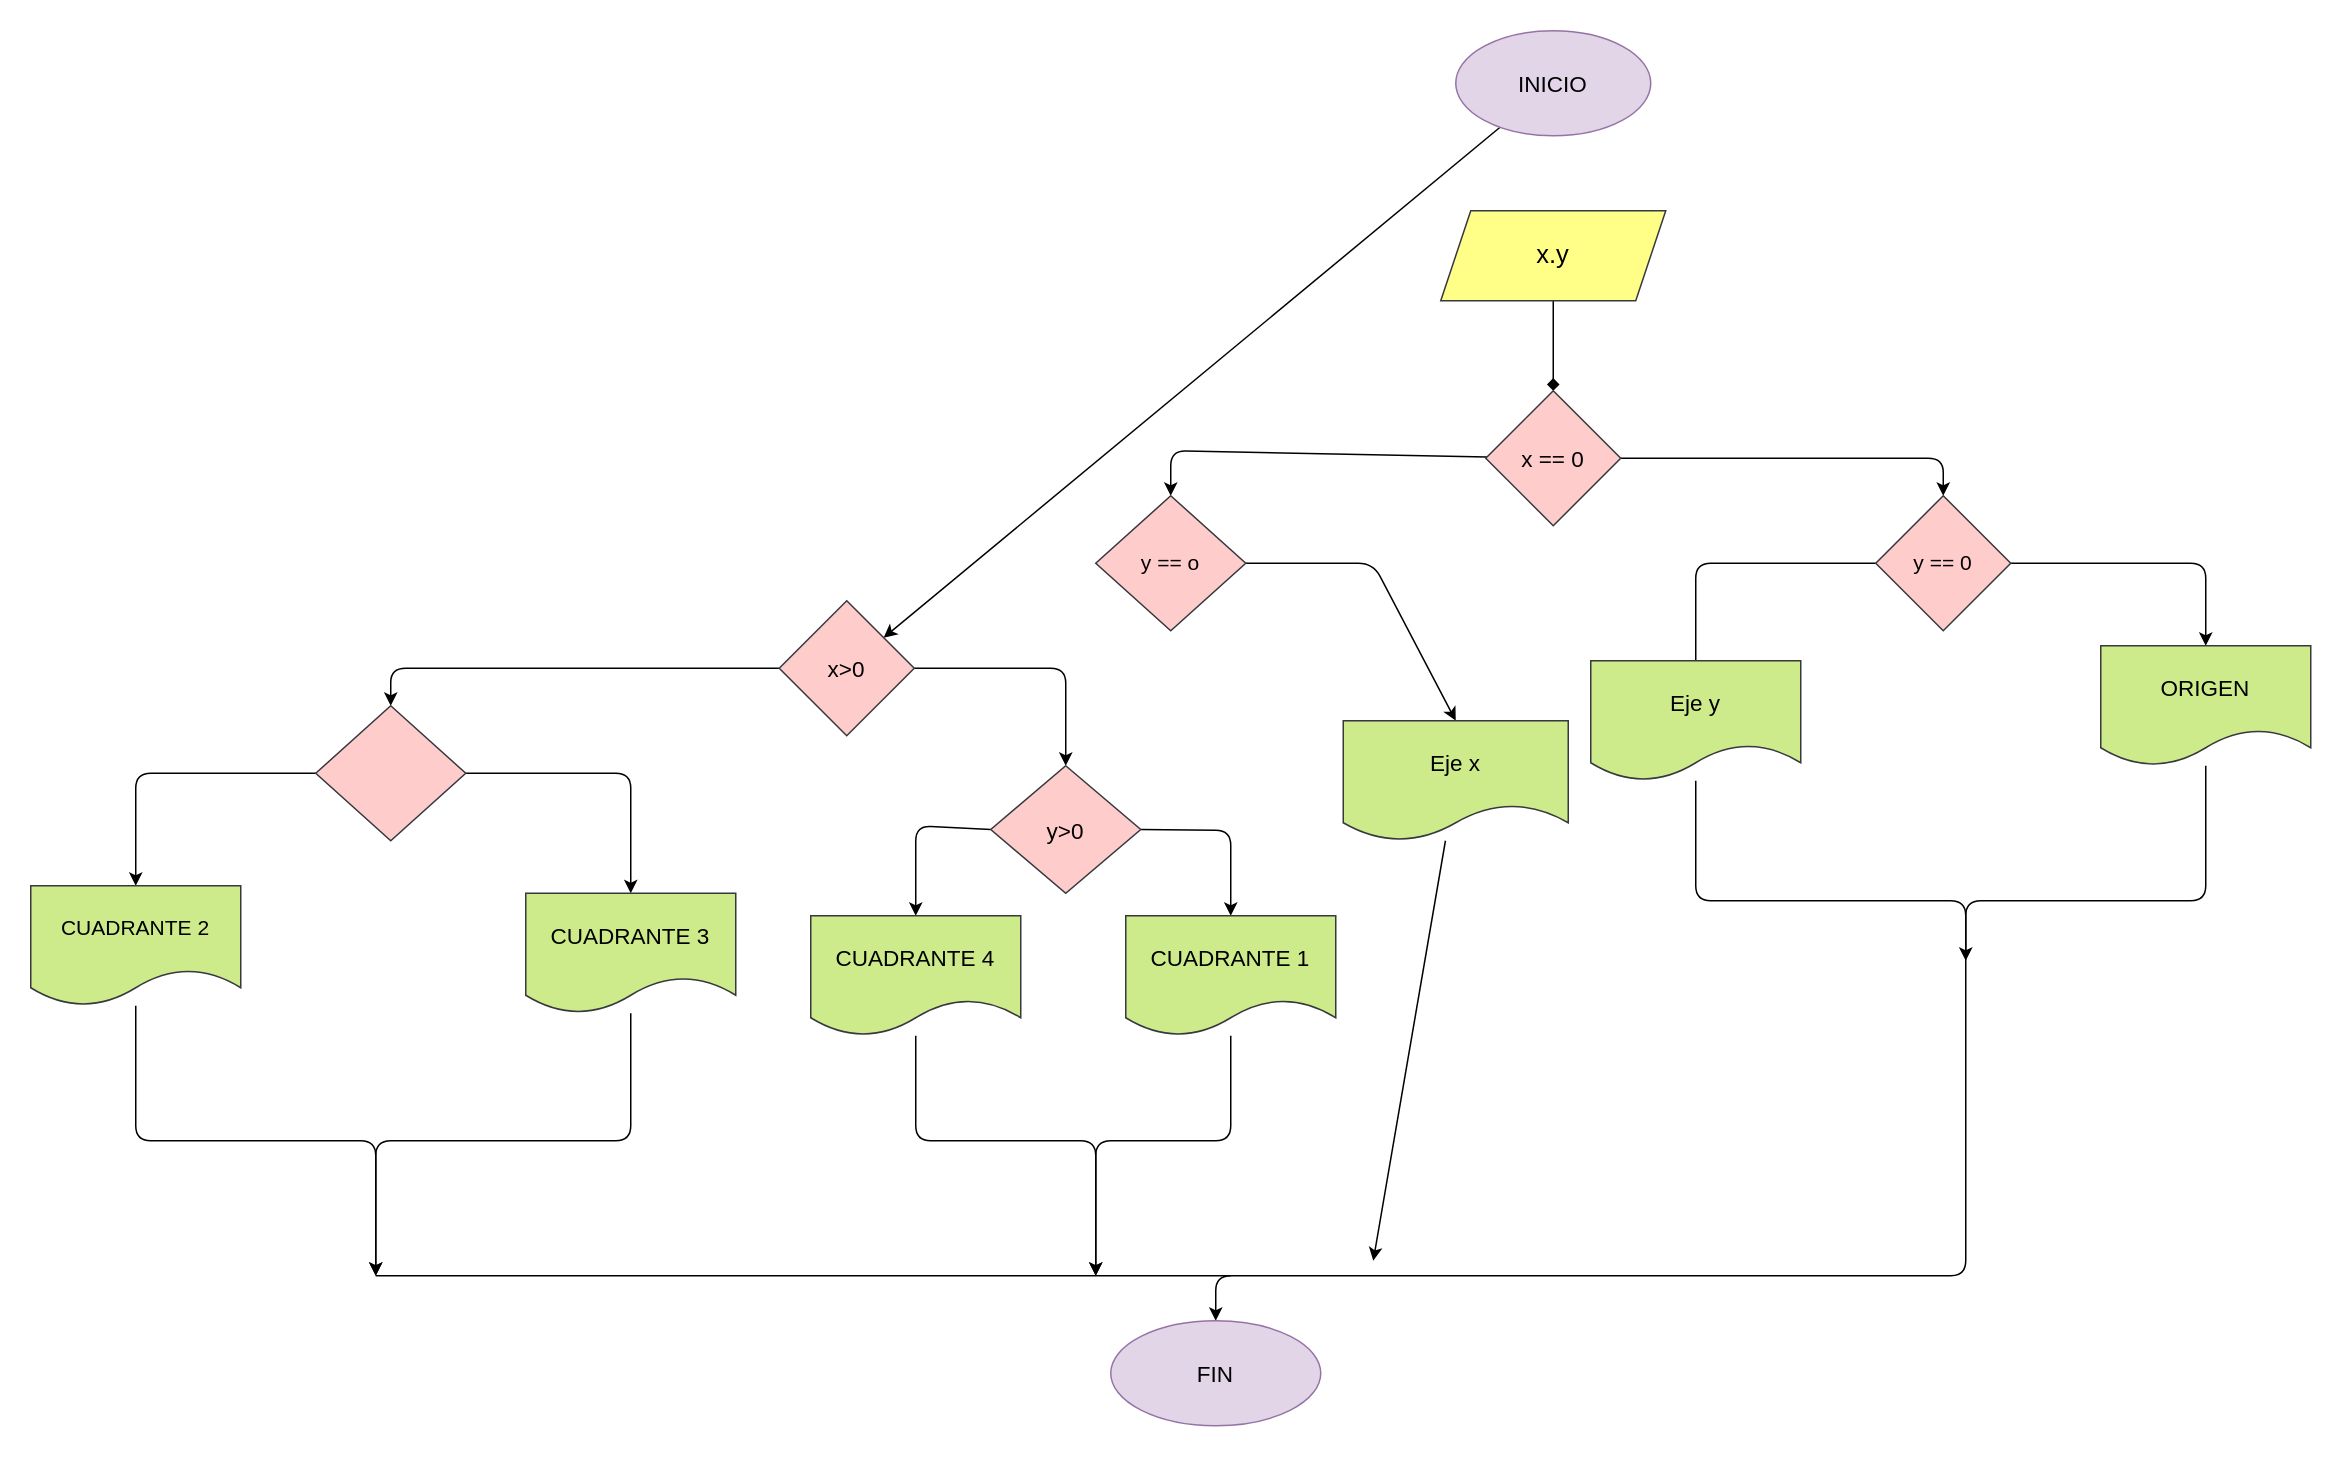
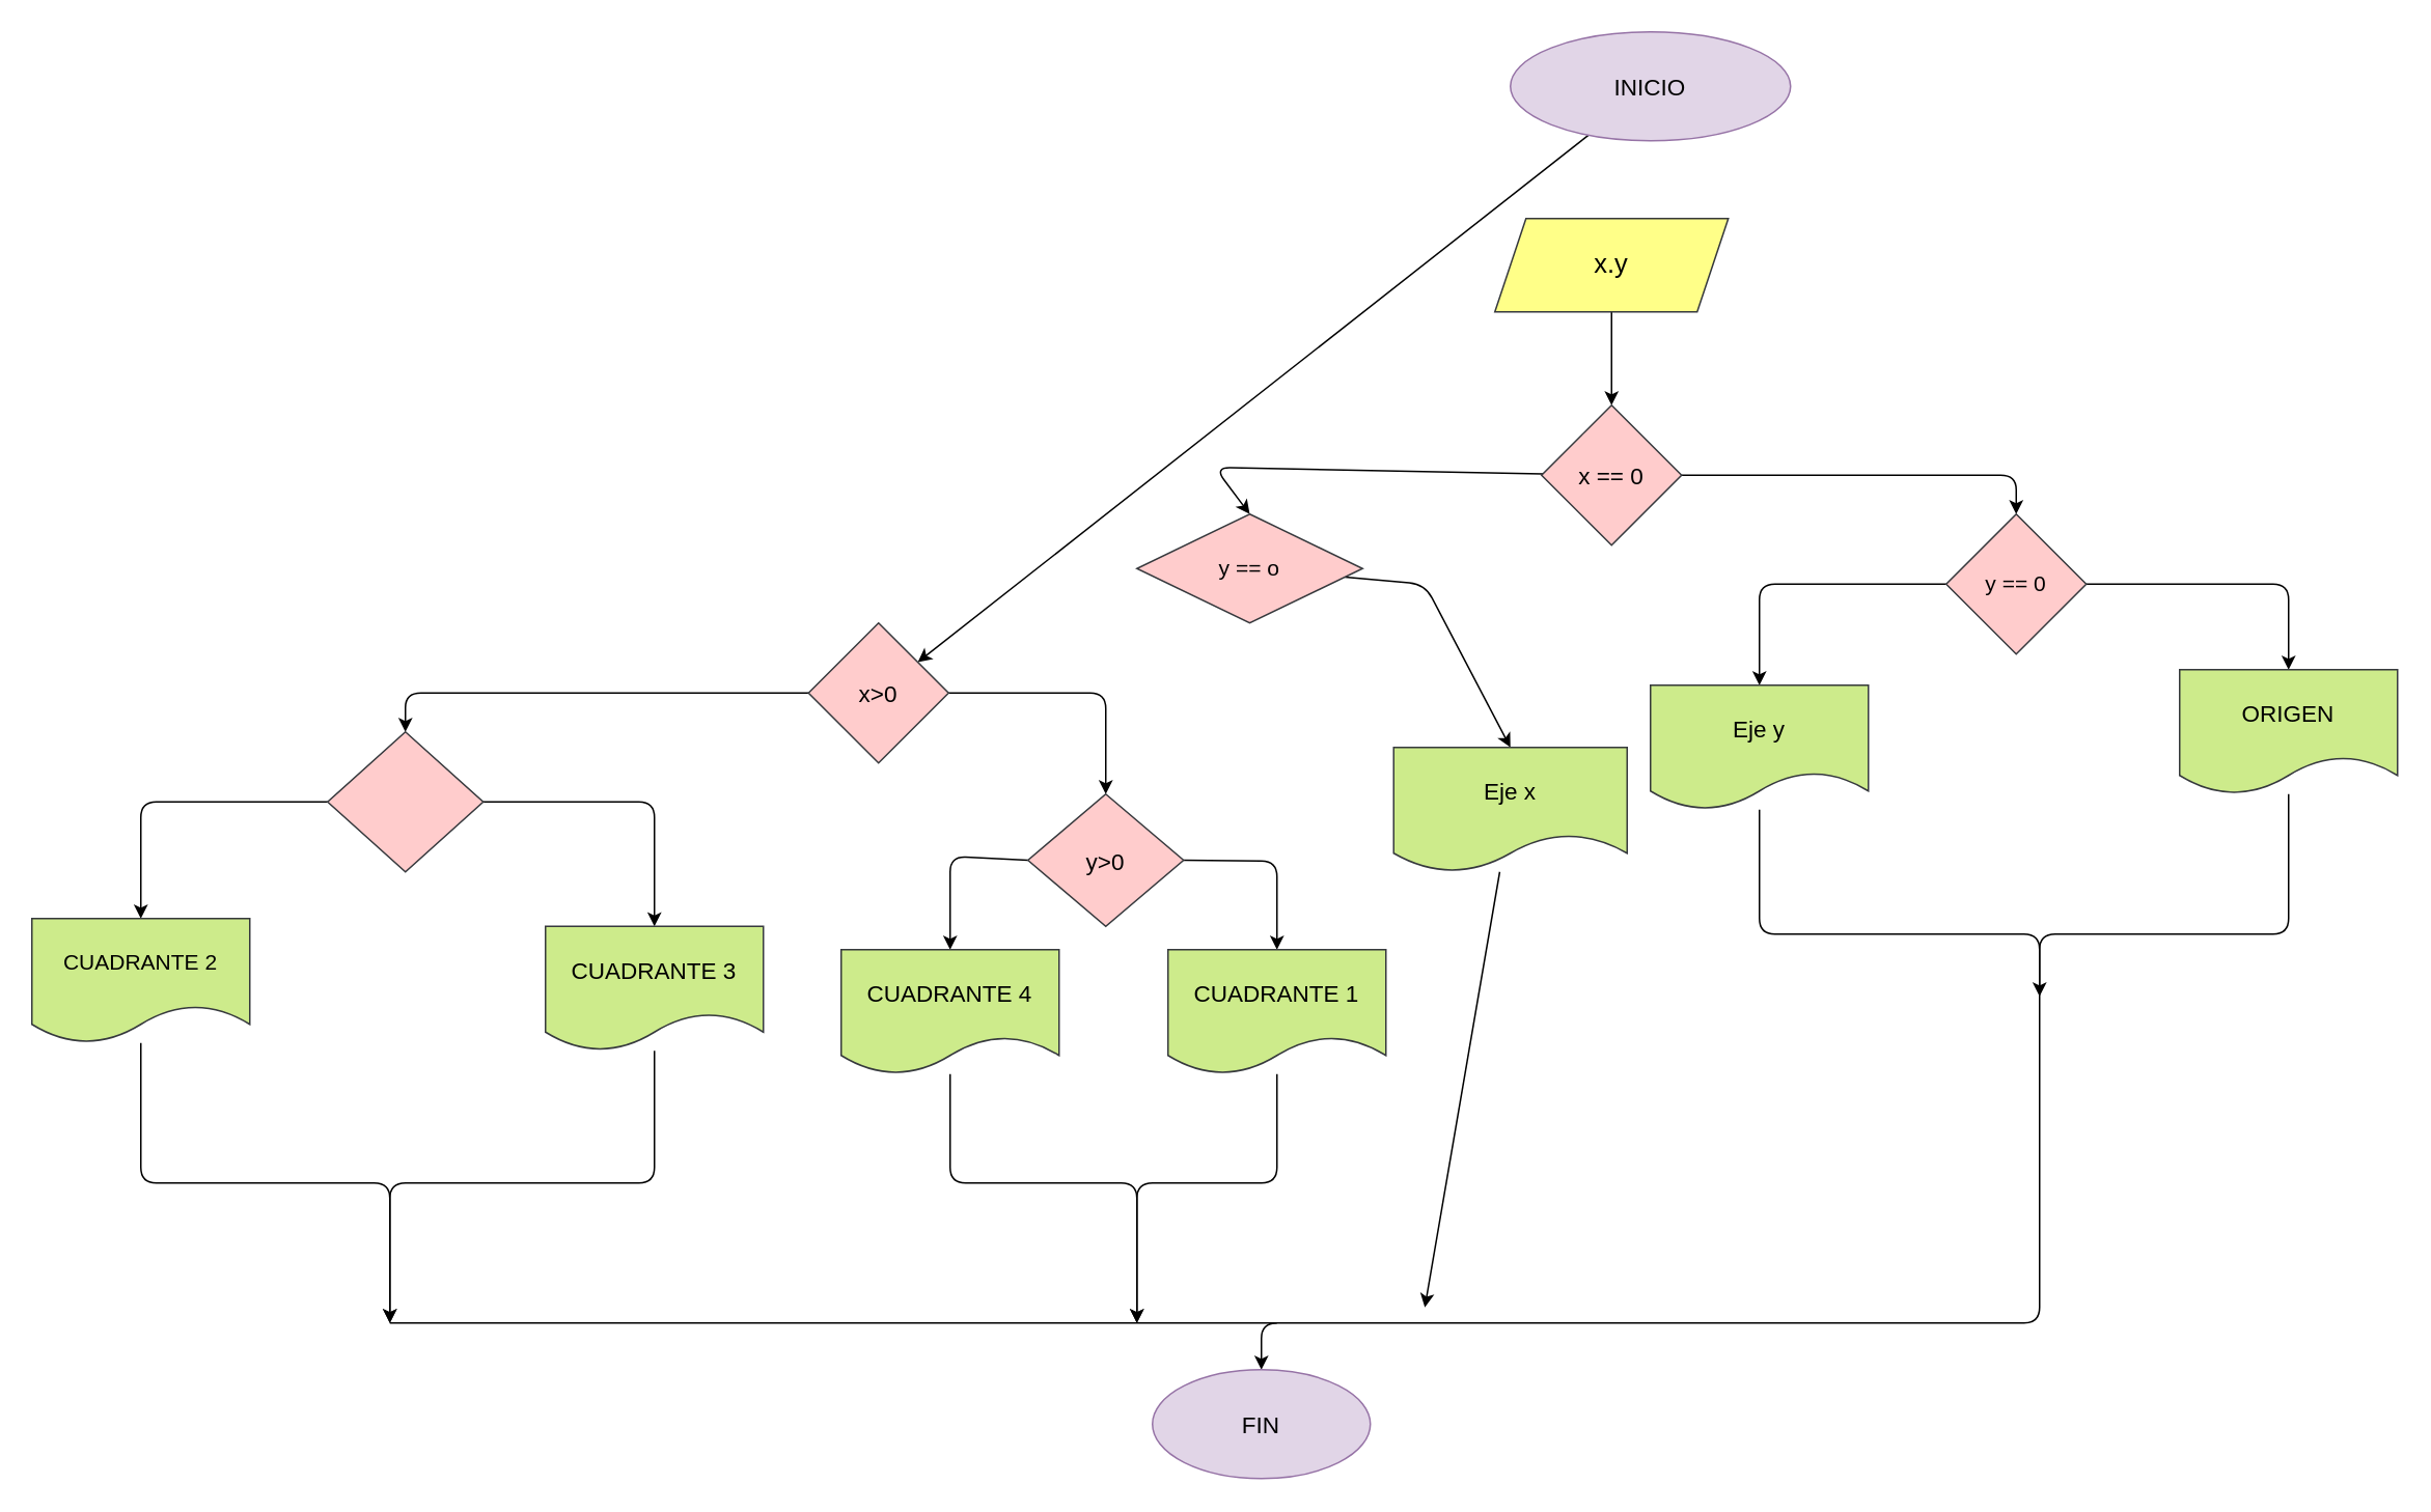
  <mxCell id="0" />
  <mxCell id="1" parent="0" />
  <mxCell id="2" value="" style="edgeStyle=none;html=1;" edge="1" parent="1" source="3" target="22"><mxGeometry relative="1" as="geometry" /></mxCell>
- <mxCell id="3" value="&lt;font style=&quot;font-size: 15px;&quot; color=&quot;#000000&quot;&gt;INICIO&lt;/font&gt;" style="ellipse;whiteSpace=wrap;html=1;fillColor=#e1d5e7;strokeColor=#9673a6;" vertex="1" parent="1"><mxGeometry x="970" y="20" width="130" height="70" as="geometry" /></mxCell>
- <mxCell id="4" value="" style="edgeStyle=none;html=1;endArrow=diamond;" edge="1" parent="1" source="5" target="8"><mxGeometry relative="1" as="geometry" /></mxCell>
+ <mxCell id="3" value="&lt;font style=&quot;font-size: 15px;&quot; color=&quot;#000000&quot;&gt;INICIO&lt;/font&gt;" style="ellipse;whiteSpace=wrap;html=1;fillColor=#e1d5e7;strokeColor=#9673a6;" vertex="1" parent="1"><mxGeometry x="970" y="20" width="180" height="70" as="geometry" /></mxCell>
+ <mxCell id="4" value="" style="edgeStyle=none;html=1;" edge="1" parent="1" source="5" target="8"><mxGeometry relative="1" as="geometry" /></mxCell>
  <mxCell id="5" value="&lt;font style=&quot;font-size: 17px;&quot; color=&quot;#000000&quot;&gt;x.y&lt;/font&gt;" style="shape=parallelogram;perimeter=parallelogramPerimeter;whiteSpace=wrap;html=1;fixedSize=1;fillColor=#ffff88;strokeColor=#36393d;" vertex="1" parent="1"><mxGeometry x="960" y="140" width="150" height="60" as="geometry" /></mxCell>
  <mxCell id="6" style="edgeStyle=none;html=1;entryX=0.5;entryY=0;entryDx=0;entryDy=0;" edge="1" parent="1" source="8" target="11"><mxGeometry relative="1" as="geometry"><Array as="points"><mxPoint x="1295" y="305" /></Array></mxGeometry></mxCell>
  <mxCell id="7" style="edgeStyle=none;html=1;entryX=0.5;entryY=0;entryDx=0;entryDy=0;" edge="1" parent="1" source="8" target="17"><mxGeometry relative="1" as="geometry"><Array as="points"><mxPoint x="780" y="300" /></Array></mxGeometry></mxCell>
  <mxCell id="8" value="&lt;font color=&quot;#000000&quot; style=&quot;font-size: 15px;&quot;&gt;x == 0&lt;/font&gt;" style="rhombus;whiteSpace=wrap;html=1;fillColor=#ffcccc;strokeColor=#36393d;" vertex="1" parent="1"><mxGeometry x="990" y="260" width="90" height="90" as="geometry" /></mxCell>
- <mxCell id="9" style="edgeStyle=none;html=1;entryX=0.5;entryY=0;entryDx=0;entryDy=0;endArrow=none;" edge="1" parent="1" source="11" target="15"><mxGeometry relative="1" as="geometry"><Array as="points"><mxPoint x="1130" y="375" /></Array></mxGeometry></mxCell>
+ <mxCell id="9" style="edgeStyle=none;html=1;entryX=0.5;entryY=0;entryDx=0;entryDy=0;" edge="1" parent="1" source="11" target="15"><mxGeometry relative="1" as="geometry"><Array as="points"><mxPoint x="1130" y="375" /></Array></mxGeometry></mxCell>
  <mxCell id="10" style="edgeStyle=none;html=1;exitX=1;exitY=0.5;exitDx=0;exitDy=0;entryX=0.5;entryY=0;entryDx=0;entryDy=0;" edge="1" parent="1" source="11" target="13"><mxGeometry relative="1" as="geometry"><Array as="points"><mxPoint x="1470" y="375" /></Array></mxGeometry></mxCell>
  <mxCell id="11" value="&lt;font style=&quot;font-size: 14px;&quot; color=&quot;#000000&quot;&gt;y == 0&lt;/font&gt;" style="rhombus;whiteSpace=wrap;html=1;fillColor=#ffcccc;strokeColor=#36393d;" vertex="1" parent="1"><mxGeometry x="1250" y="330" width="90" height="90" as="geometry" /></mxCell>
  <mxCell id="12" style="edgeStyle=none;html=1;" edge="1" parent="1" source="13"><mxGeometry relative="1" as="geometry"><mxPoint x="1310" y="640" as="targetPoint" /><Array as="points"><mxPoint x="1470" y="600" /><mxPoint x="1310" y="600" /></Array></mxGeometry></mxCell>
  <mxCell id="13" value="&lt;font style=&quot;font-size: 15px;&quot; color=&quot;#000000&quot;&gt;ORIGEN&lt;/font&gt;" style="shape=document;whiteSpace=wrap;html=1;boundedLbl=1;fillColor=#cdeb8b;strokeColor=#36393d;" vertex="1" parent="1"><mxGeometry x="1400" y="430" width="140" height="80" as="geometry" /></mxCell>
  <mxCell id="14" style="edgeStyle=none;html=1;entryX=0.5;entryY=0;entryDx=0;entryDy=0;" edge="1" parent="1" source="15" target="37"><mxGeometry relative="1" as="geometry"><mxPoint x="1310" y="640" as="targetPoint" /><Array as="points"><mxPoint x="1130" y="600" /><mxPoint x="1310" y="600" /><mxPoint x="1310" y="850" /><mxPoint x="810" y="850" /></Array></mxGeometry></mxCell>
  <mxCell id="15" value="&lt;font style=&quot;font-size: 15px;&quot; color=&quot;#000000&quot;&gt;Eje y&lt;/font&gt;" style="shape=document;whiteSpace=wrap;html=1;boundedLbl=1;fillColor=#cdeb8b;strokeColor=#36393d;" vertex="1" parent="1"><mxGeometry x="1060" y="440" width="140" height="80" as="geometry" /></mxCell>
  <mxCell id="16" style="edgeStyle=none;html=1;entryX=0.5;entryY=0;entryDx=0;entryDy=0;" edge="1" parent="1" source="17" target="19"><mxGeometry relative="1" as="geometry"><Array as="points"><mxPoint x="915" y="375" /></Array></mxGeometry></mxCell>
- <mxCell id="17" value="&lt;font style=&quot;font-size: 14px;&quot; color=&quot;#000000&quot;&gt;y == o&lt;/font&gt;" style="rhombus;whiteSpace=wrap;html=1;fillColor=#ffcccc;strokeColor=#36393d;" vertex="1" parent="1"><mxGeometry x="730" y="330" width="100" height="90" as="geometry" /></mxCell>
+ <mxCell id="17" value="&lt;font style=&quot;font-size: 14px;&quot; color=&quot;#000000&quot;&gt;y == o&lt;/font&gt;" style="rhombus;whiteSpace=wrap;html=1;fillColor=#ffcccc;strokeColor=#36393d;" vertex="1" parent="1"><mxGeometry x="730" y="330" width="145" height="70" as="geometry" /></mxCell>
  <mxCell id="18" style="edgeStyle=none;html=1;" edge="1" parent="1" source="19"><mxGeometry relative="1" as="geometry"><mxPoint x="915" y="840" as="targetPoint" /></mxGeometry></mxCell>
  <mxCell id="19" value="&lt;font style=&quot;font-size: 15px;&quot; color=&quot;#000000&quot;&gt;Eje x&lt;/font&gt;" style="shape=document;whiteSpace=wrap;html=1;boundedLbl=1;fillColor=#cdeb8b;strokeColor=#36393d;" vertex="1" parent="1"><mxGeometry x="895" y="480" width="150" height="80" as="geometry" /></mxCell>
  <mxCell id="20" style="edgeStyle=none;html=1;entryX=0.5;entryY=0;entryDx=0;entryDy=0;" edge="1" parent="1" source="22" target="25"><mxGeometry relative="1" as="geometry"><Array as="points"><mxPoint x="710" y="445" /></Array></mxGeometry></mxCell>
  <mxCell id="21" style="edgeStyle=none;html=1;entryX=0.5;entryY=0;entryDx=0;entryDy=0;" edge="1" parent="1" source="22" target="32"><mxGeometry relative="1" as="geometry"><Array as="points"><mxPoint x="260" y="445" /></Array></mxGeometry></mxCell>
  <mxCell id="22" value="&lt;font style=&quot;font-size: 15px;&quot; color=&quot;#000000&quot;&gt;x&amp;gt;0&lt;/font&gt;" style="rhombus;whiteSpace=wrap;html=1;fillColor=#ffcccc;strokeColor=#36393d;" vertex="1" parent="1"><mxGeometry x="519" y="400" width="90" height="90" as="geometry" /></mxCell>
  <mxCell id="23" style="edgeStyle=none;html=1;entryX=0.5;entryY=0;entryDx=0;entryDy=0;exitX=0;exitY=0.5;exitDx=0;exitDy=0;" edge="1" parent="1" source="25" target="29"><mxGeometry relative="1" as="geometry"><Array as="points"><mxPoint x="610" y="550" /></Array></mxGeometry></mxCell>
  <mxCell id="24" style="edgeStyle=none;html=1;exitX=1;exitY=0.5;exitDx=0;exitDy=0;entryX=0.5;entryY=0;entryDx=0;entryDy=0;" edge="1" parent="1" source="25" target="27"><mxGeometry relative="1" as="geometry"><Array as="points"><mxPoint x="820" y="553" /></Array></mxGeometry></mxCell>
  <mxCell id="25" value="&lt;font style=&quot;font-size: 15px;&quot; color=&quot;#000000&quot;&gt;y&amp;gt;0&lt;/font&gt;" style="rhombus;whiteSpace=wrap;html=1;fillColor=#ffcccc;strokeColor=#36393d;" vertex="1" parent="1"><mxGeometry x="660" y="510" width="100" height="85" as="geometry" /></mxCell>
  <mxCell id="26" style="edgeStyle=none;html=1;" edge="1" parent="1" source="27"><mxGeometry relative="1" as="geometry"><mxPoint x="730" y="850" as="targetPoint" /><Array as="points"><mxPoint x="820" y="760" /><mxPoint x="730" y="760" /></Array></mxGeometry></mxCell>
  <mxCell id="27" value="&lt;font style=&quot;font-size: 15px;&quot; color=&quot;#000000&quot;&gt;CUADRANTE 1&lt;/font&gt;" style="shape=document;whiteSpace=wrap;html=1;boundedLbl=1;fillColor=#cdeb8b;strokeColor=#36393d;" vertex="1" parent="1"><mxGeometry x="750" y="610" width="140" height="80" as="geometry" /></mxCell>
  <mxCell id="28" style="edgeStyle=none;html=1;" edge="1" parent="1" source="29"><mxGeometry relative="1" as="geometry"><mxPoint x="730" y="850" as="targetPoint" /><Array as="points"><mxPoint x="610" y="760" /><mxPoint x="730" y="760" /></Array></mxGeometry></mxCell>
  <mxCell id="29" value="&lt;font style=&quot;font-size: 15px;&quot; color=&quot;#000000&quot;&gt;CUADRANTE 4&lt;/font&gt;" style="shape=document;whiteSpace=wrap;html=1;boundedLbl=1;fillColor=#cdeb8b;strokeColor=#36393d;" vertex="1" parent="1"><mxGeometry x="540" y="610" width="140" height="80" as="geometry" /></mxCell>
  <mxCell id="30" style="edgeStyle=none;html=1;entryX=0.5;entryY=0;entryDx=0;entryDy=0;" edge="1" parent="1" source="32" target="34"><mxGeometry relative="1" as="geometry"><Array as="points"><mxPoint x="90" y="515" /></Array></mxGeometry></mxCell>
  <mxCell id="31" style="edgeStyle=none;html=1;exitX=1;exitY=0.5;exitDx=0;exitDy=0;entryX=0.5;entryY=0;entryDx=0;entryDy=0;" edge="1" parent="1" source="32" target="36"><mxGeometry relative="1" as="geometry"><Array as="points"><mxPoint x="420" y="515" /></Array></mxGeometry></mxCell>
  <mxCell id="32" value="" style="rhombus;whiteSpace=wrap;html=1;fillColor=#ffcccc;strokeColor=#36393d;" vertex="1" parent="1"><mxGeometry x="210" y="470" width="100" height="90" as="geometry" /></mxCell>
  <mxCell id="33" style="edgeStyle=none;html=1;" edge="1" parent="1" source="34"><mxGeometry relative="1" as="geometry"><mxPoint x="250" y="850" as="targetPoint" /><Array as="points"><mxPoint x="90" y="760" /><mxPoint x="250" y="760" /></Array></mxGeometry></mxCell>
  <mxCell id="34" value="&lt;font style=&quot;font-size: 14px;&quot; color=&quot;#000000&quot;&gt;CUADRANTE 2&lt;/font&gt;" style="shape=document;whiteSpace=wrap;html=1;boundedLbl=1;fillColor=#cdeb8b;strokeColor=#36393d;" vertex="1" parent="1"><mxGeometry x="20" y="590" width="140" height="80" as="geometry" /></mxCell>
  <mxCell id="35" style="edgeStyle=none;html=1;" edge="1" parent="1" source="36"><mxGeometry relative="1" as="geometry"><mxPoint x="250" y="850" as="targetPoint" /><Array as="points"><mxPoint x="420" y="760" /><mxPoint x="250" y="760" /></Array></mxGeometry></mxCell>
  <mxCell id="36" value="&lt;font style=&quot;font-size: 15px;&quot; color=&quot;#000000&quot;&gt;CUADRANTE 3&lt;/font&gt;" style="shape=document;whiteSpace=wrap;html=1;boundedLbl=1;fillColor=#cdeb8b;strokeColor=#36393d;" vertex="1" parent="1"><mxGeometry x="350" y="595" width="140" height="80" as="geometry" /></mxCell>
  <mxCell id="37" value="&lt;font style=&quot;font-size: 15px;&quot; color=&quot;#000000&quot;&gt;FIN&lt;/font&gt;" style="ellipse;whiteSpace=wrap;html=1;fillColor=#e1d5e7;strokeColor=#9673a6;" vertex="1" parent="1"><mxGeometry x="740" y="880" width="140" height="70" as="geometry" /></mxCell>
  <mxCell id="38" value="" style="endArrow=none;html=1;" edge="1" parent="1"><mxGeometry width="50" height="50" relative="1" as="geometry"><mxPoint x="250" y="850" as="sourcePoint" /><mxPoint x="820" y="850" as="targetPoint" /></mxGeometry></mxCell>
